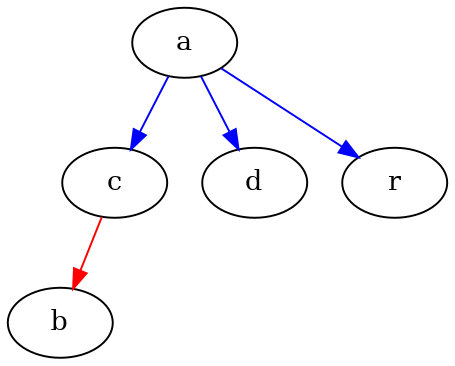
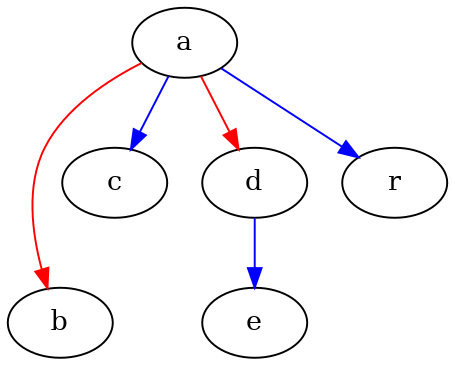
  digraph {
    edge [color=blue]
    a
    b
    c
    d
    r
-   c -> b [color=red]
+   e
+   a -> b [color=red]
    a -> c
-   a -> d
+   a -> d [color=red]
    a -> r
+   d -> e
  }
